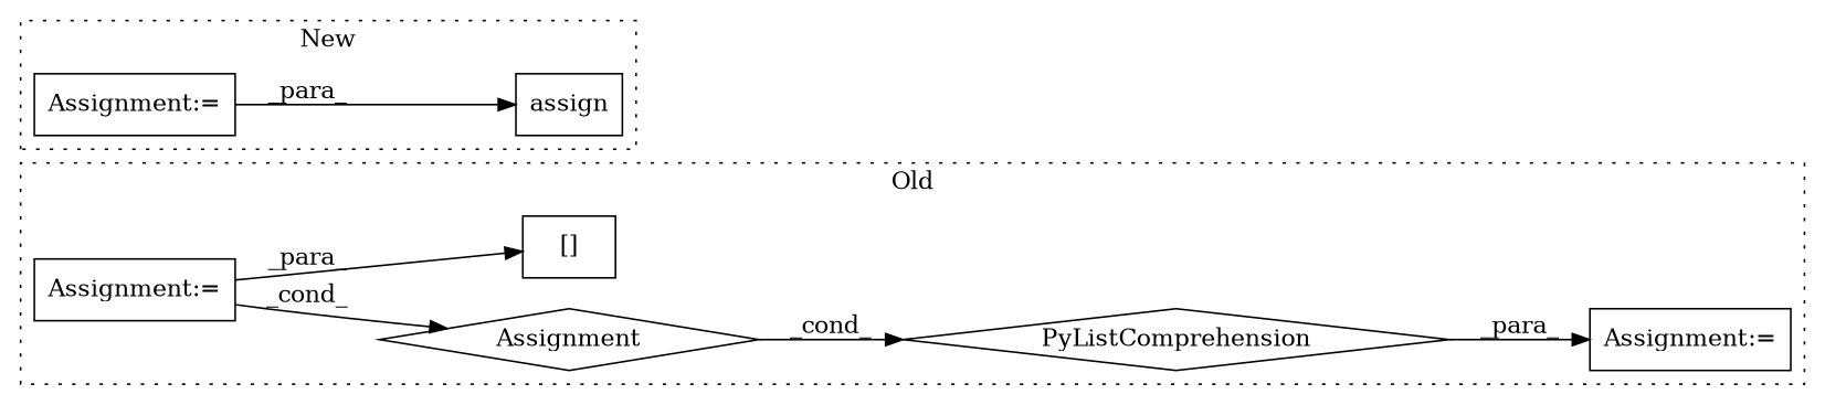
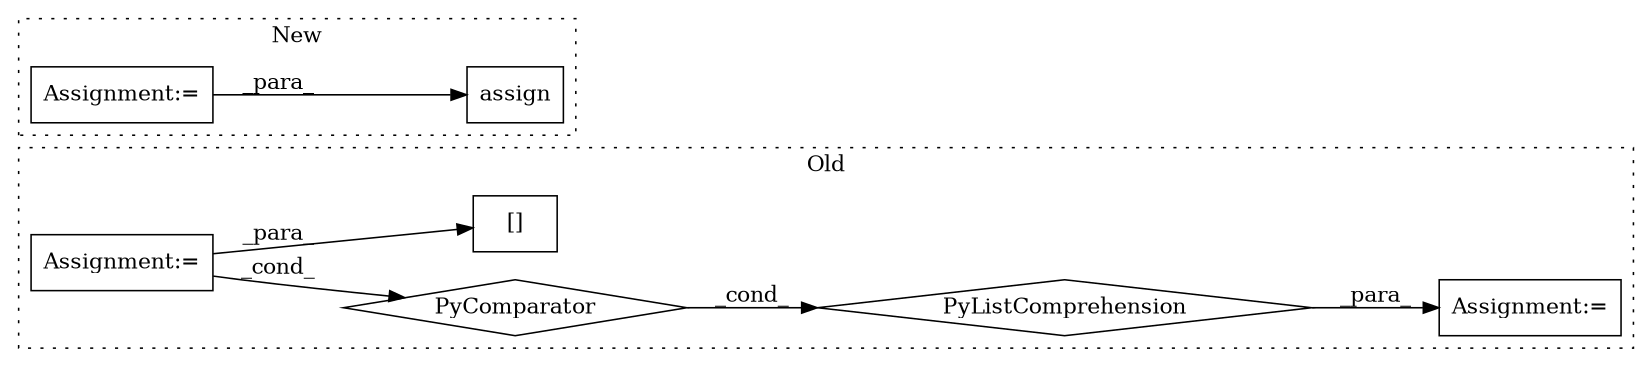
  digraph {
    rankdir=LR
    node [a=7 l=26 s=5146 shape=box]
-   n1 [a=113 label=Assignment shape=diamond]
+   n1 [a=113 label=PyComparator shape=diamond]
    n2 [label="Assignment:="]
    n3 [a=109 l=164 label=PyListComprehension s=5016 shape=diamond]
    n4 [l=14 label="Assignment:=" s=5002]
    n5 [a=2 l="7,1" label="[]" s="5070,5080"]
    n6 [a=32 l="7,1" label=assign s="3954,3964"]
    n7 [l=1 label="Assignment:=" s=3806]
    subgraph cluster_1 {
      label=Old
      style=dotted
      n1
      n2
      n3
      n4
      n5
    }
    subgraph cluster_2 {
      label=New
      style=dotted
      n6
      n7
    }
    n1 -> n3 [label=_cond_]
    n2 -> n1 [label=_cond_]
    n2 -> n5 [label=_para_]
    n3 -> n4 [label=_para_]
    n7 -> n6 [label=_para_]
  }
